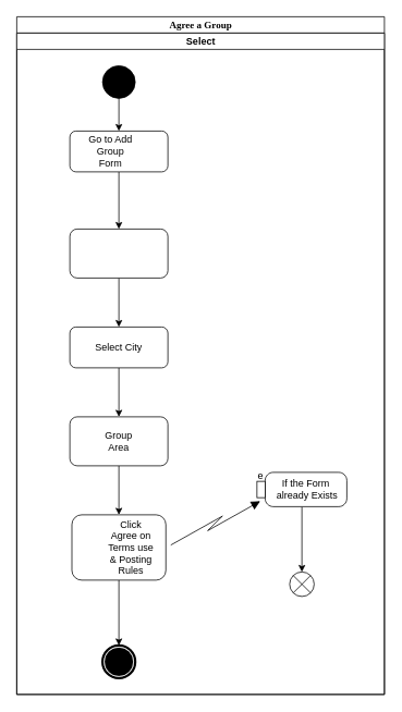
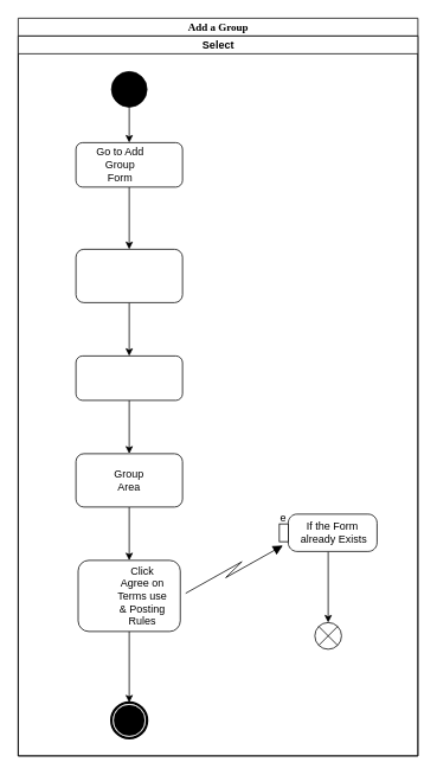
  <mxCell id="0" />
  <mxCell id="1" parent="0" />
- <mxCell id="2" value="Agree a Group" style="swimlane;html=1;childLayout=stackLayout;startSize=20;rounded=0;shadow=0;comic=0;labelBackgroundColor=none;strokeWidth=1;fontFamily=Verdana;fontSize=12;align=center;" parent="1" vertex="1"><mxGeometry x="20" y="20" width="450" height="830" as="geometry" /></mxCell>
+ <mxCell id="2" value="Add a Group" style="swimlane;html=1;childLayout=stackLayout;startSize=20;rounded=0;shadow=0;comic=0;labelBackgroundColor=none;strokeWidth=1;fontFamily=Verdana;fontSize=12;align=center;" parent="1" vertex="1"><mxGeometry x="20" y="20" width="450" height="830" as="geometry" /></mxCell>
  <mxCell id="3" value="Select" style="swimlane;html=1;startSize=20;" parent="1" vertex="1"><mxGeometry x="20" y="40" width="450" height="810" as="geometry" /></mxCell>
  <mxCell id="4" value="" style="edgeStyle=orthogonalEdgeStyle;rounded=0;orthogonalLoop=1;jettySize=auto;html=1;" parent="3" source="5" target="8" edge="1"><mxGeometry relative="1" as="geometry" /></mxCell>
  <mxCell id="5" value="" style="ellipse;whiteSpace=wrap;html=1;rounded=0;shadow=0;comic=0;labelBackgroundColor=none;strokeWidth=1;fillColor=#000000;fontFamily=Verdana;fontSize=12;align=center;" parent="3" vertex="1"><mxGeometry x="105" y="40" width="40" height="40" as="geometry" /></mxCell>
  <mxCell id="6" value="" style="shape=mxgraph.bpmn.shape;html=1;verticalLabelPosition=bottom;labelBackgroundColor=#ffffff;verticalAlign=top;perimeter=ellipsePerimeter;outline=end;symbol=terminate;rounded=0;shadow=0;comic=0;strokeWidth=1;fontFamily=Verdana;fontSize=12;align=center;" parent="3" vertex="1"><mxGeometry x="105" y="750" width="40" height="40" as="geometry" /></mxCell>
  <mxCell id="7" value="" style="edgeStyle=orthogonalEdgeStyle;rounded=0;orthogonalLoop=1;jettySize=auto;html=1;" parent="3" source="8" target="10" edge="1"><mxGeometry relative="1" as="geometry" /></mxCell>
  <mxCell id="8" value="" style="rounded=1;whiteSpace=wrap;html=1;" parent="3" vertex="1"><mxGeometry x="65" y="120" width="120" height="50" as="geometry" /></mxCell>
  <mxCell id="9" value="" style="edgeStyle=orthogonalEdgeStyle;rounded=0;orthogonalLoop=1;jettySize=auto;html=1;" parent="3" source="10" target="13" edge="1"><mxGeometry relative="1" as="geometry" /></mxCell>
  <mxCell id="10" value="" style="rounded=1;whiteSpace=wrap;html=1;" parent="3" vertex="1"><mxGeometry x="65" y="240" width="120" height="60" as="geometry" /></mxCell>
  <mxCell id="11" value="Go to Add Group Form" style="text;html=1;align=center;verticalAlign=middle;whiteSpace=wrap;rounded=0;" parent="3" vertex="1"><mxGeometry x="85" y="130" width="60" height="30" as="geometry" /></mxCell>
  <mxCell id="12" value="" style="edgeStyle=orthogonalEdgeStyle;rounded=0;orthogonalLoop=1;jettySize=auto;html=1;" parent="3" source="13" target="16" edge="1"><mxGeometry relative="1" as="geometry" /></mxCell>
  <mxCell id="13" value="" style="rounded=1;whiteSpace=wrap;html=1;" parent="3" vertex="1"><mxGeometry x="65" y="360" width="120" height="50" as="geometry" /></mxCell>
- <mxCell id="14" value="Select City" style="text;html=1;align=center;verticalAlign=middle;whiteSpace=wrap;rounded=0;" parent="3" vertex="1"><mxGeometry x="95" y="370" width="60" height="30" as="geometry" /></mxCell>
  <mxCell id="15" value="" style="edgeStyle=orthogonalEdgeStyle;rounded=0;orthogonalLoop=1;jettySize=auto;html=1;" parent="3" source="16" target="19" edge="1"><mxGeometry relative="1" as="geometry" /></mxCell>
  <mxCell id="16" value="" style="rounded=1;whiteSpace=wrap;html=1;" parent="3" vertex="1"><mxGeometry x="65" y="470" width="120" height="60" as="geometry" /></mxCell>
  <mxCell id="17" value="Group Area" style="text;html=1;align=center;verticalAlign=middle;whiteSpace=wrap;rounded=0;" parent="3" vertex="1"><mxGeometry x="95" y="485" width="60" height="30" as="geometry" /></mxCell>
  <mxCell id="18" value="" style="edgeStyle=orthogonalEdgeStyle;rounded=0;orthogonalLoop=1;jettySize=auto;html=1;" parent="3" source="19" target="6" edge="1"><mxGeometry relative="1" as="geometry" /></mxCell>
  <mxCell id="19" value="" style="rounded=1;whiteSpace=wrap;html=1;" parent="3" vertex="1"><mxGeometry x="67.5" y="590" width="115" height="80" as="geometry" /></mxCell>
  <mxCell id="20" value="Click Agree on Terms use &amp;amp; Posting Rules" style="text;html=1;align=center;verticalAlign=middle;whiteSpace=wrap;rounded=0;" parent="3" vertex="1"><mxGeometry x="110" y="615" width="60" height="30" as="geometry" /></mxCell>
  <mxCell id="21" value="" style="shape=mxgraph.lean_mapping.electronic_info_flow_edge;html=1;rounded=0;exitX=1;exitY=0.5;exitDx=0;exitDy=0;" parent="3" source="19" edge="1"><mxGeometry width="160" relative="1" as="geometry"><mxPoint x="220" y="670" as="sourcePoint" /><mxPoint x="303" y="571" as="targetPoint" /></mxGeometry></mxCell>
  <mxCell id="22" value="" style="edgeStyle=orthogonalEdgeStyle;rounded=0;orthogonalLoop=1;jettySize=auto;html=1;" parent="3" source="23" target="25" edge="1"><mxGeometry relative="1" as="geometry" /></mxCell>
  <mxCell id="23" value="If the Form&lt;div&gt;&amp;nbsp;already Exists&lt;/div&gt;" style="shape=mxgraph.uml25.action;html=1;align=center;verticalAlign=middle;absoluteArcSize=1;arcSize=10;dashed=0;spacingLeft=10;flipH=1;whiteSpace=wrap;" parent="3" vertex="1"><mxGeometry x="294" y="538" width="110" height="42" as="geometry" /></mxCell>
  <mxCell id="24" value="e" style="text;verticalAlign=middle;align=right;html=1;" parent="3" vertex="1"><mxGeometry x="243" y="521" width="60.0" height="42" as="geometry" /></mxCell>
  <mxCell id="25" value="" style="shape=sumEllipse;perimeter=ellipsePerimeter;html=1;backgroundOutline=1;" parent="3" vertex="1"><mxGeometry x="334" y="660" width="30" height="30" as="geometry" /></mxCell>
